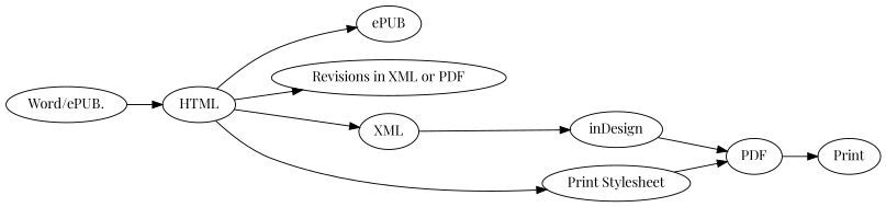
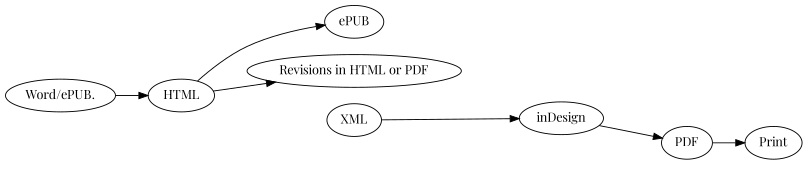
  digraph {
    fontname="Playfair Display"
    rankdir=LR
    node [fontname="Playfair Display"]
    edge [fontname="Playfair Display"]
    n1 [label="Word/ePUB."]
    HTML
    ePUB
-   "Revisions in HTML or PDF" [label="Revisions in XML or PDF"]
+   "Revisions in HTML or PDF"
    XML
-   "Print Stylesheet"
    inDesign
    PDF
    Print
    n1 -> HTML
    HTML -> ePUB
    HTML -> "Revisions in HTML or PDF"
-   HTML -> XML
-   HTML -> "Print Stylesheet"
    XML -> inDesign
-   "Print Stylesheet" -> PDF
    inDesign -> PDF
    PDF -> Print
  }
